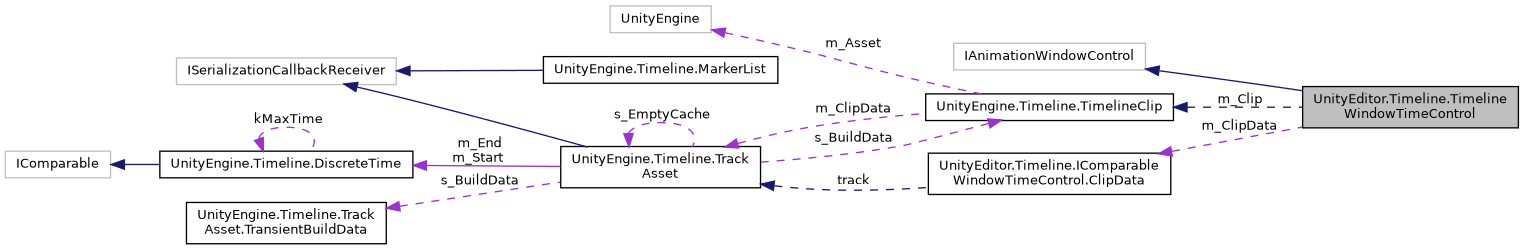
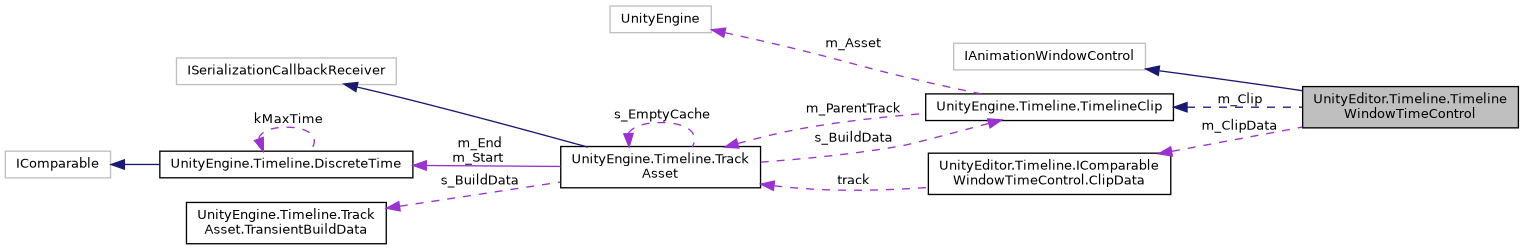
  digraph {
    rankdir=LR
    node [color=black fillcolor=white fontname=Helvetica fontsize=10 shape=record style=filled]
    edge [color=darkorchid3 dir=back fontname=Helvetica fontsize=10 labelfontname=Helvetica labelfontsize=10 style=dashed]
    n1 [fillcolor=grey75 fontcolor=black height=0.2 label="UnityEditor.Timeline.Timeline\lWindowTimeControl" width=0.4]
    n2 [color=grey75 height=0.2 label=IAnimationWindowControl width=0.4]
    n3 [height=0.2 label="UnityEditor.Timeline.IComparable\lWindowTimeControl.ClipData" width=0.4]
    n4 [height=0.2 label="UnityEngine.Timeline.Track\lAsset" width=0.4]
    n5 [height=0.2 label="UnityEngine.Timeline.TimelineClip" width=0.4]
    n6 [color=grey75 height=0.2 label=ISerializationCallbackReceiver width=0.4]
-   n7 [height=0.2 label="UnityEngine.Timeline.MarkerList" width=0.4]
    n8 [height=0.2 label="UnityEngine.Timeline.DiscreteTime" width=0.4]
    n9 [color=grey75 height=0.2 label=IComparable width=0.4]
    n10 [color=grey75 height=0.2 label=UnityEngine width=0.4]
    n11 [height=0.2 label="UnityEngine.Timeline.Track\lAsset.TransientBuildData" width=0.4]
    n2 -> n1 [color=midnightblue style=solid]
    n3 -> n1 [label=" m_ClipData"]
-   n4 -> n3 [color=midnightblue label=" track"]
+   n4 -> n3 [label=" track"]
    n4 -> n4 [label=" s_EmptyCache"]
-   n4 -> n5 [label=" m_ClipData"]
+   n4 -> n5 [label=" m_ParentTrack"]
    n5 -> n1 [color=midnightblue label=" m_Clip"]
    n5 -> n4 [label=" s_BuildData"]
    n6 -> n4 [color=midnightblue style=solid]
-   n6 -> n7 [color=midnightblue style=solid]
    n8 -> n4 [label=" m_End\nm_Start" style=solid]
    n8 -> n8 [label=" kMaxTime"]
    n9 -> n8 [color=midnightblue style=solid]
    n10 -> n5 [label=" m_Asset"]
    n11 -> n4 [label=" s_BuildData"]
  }
